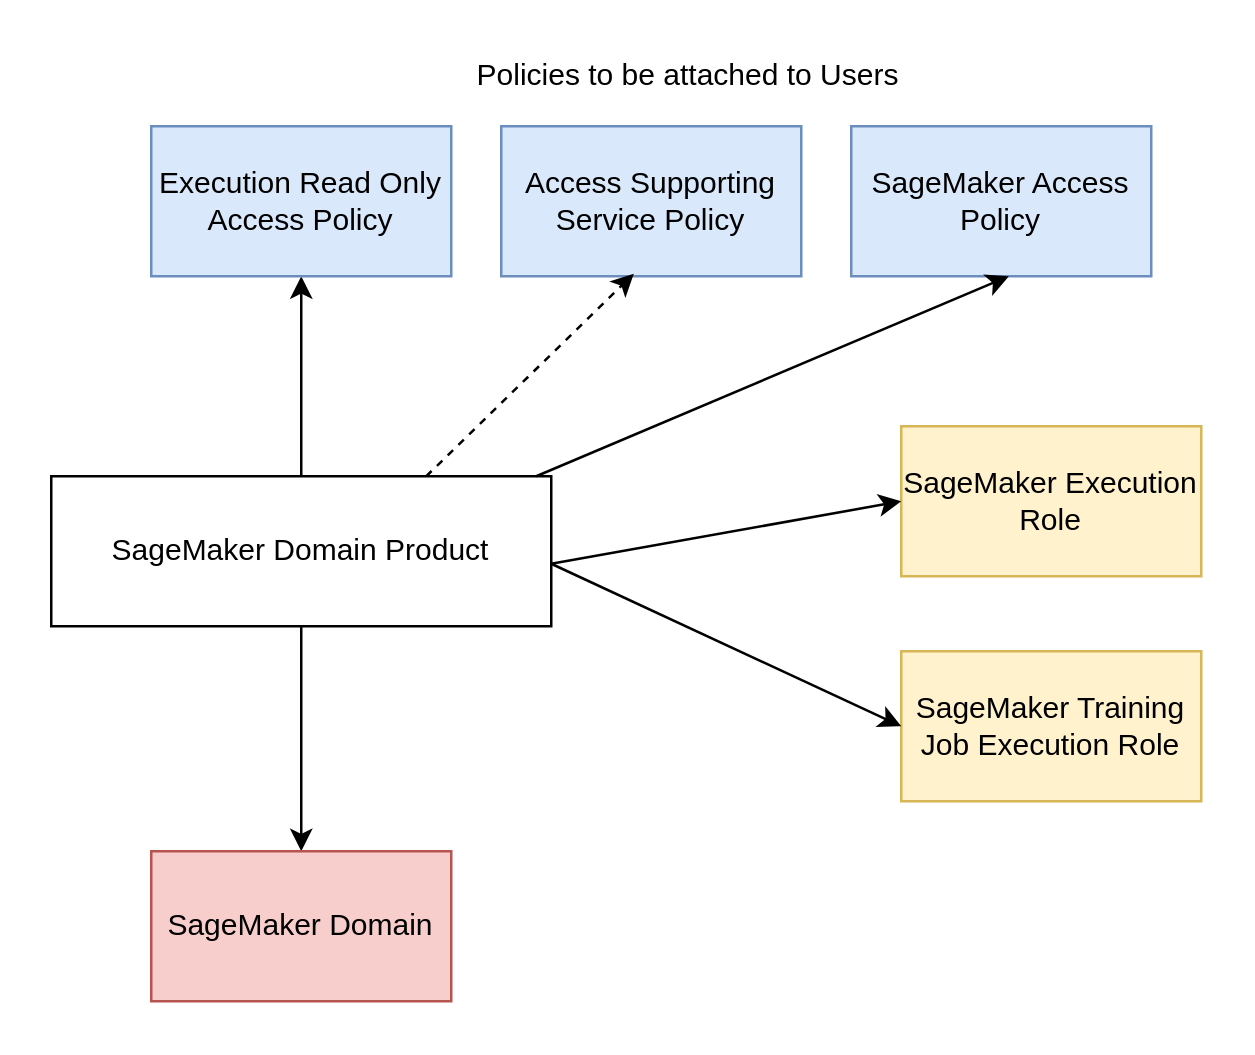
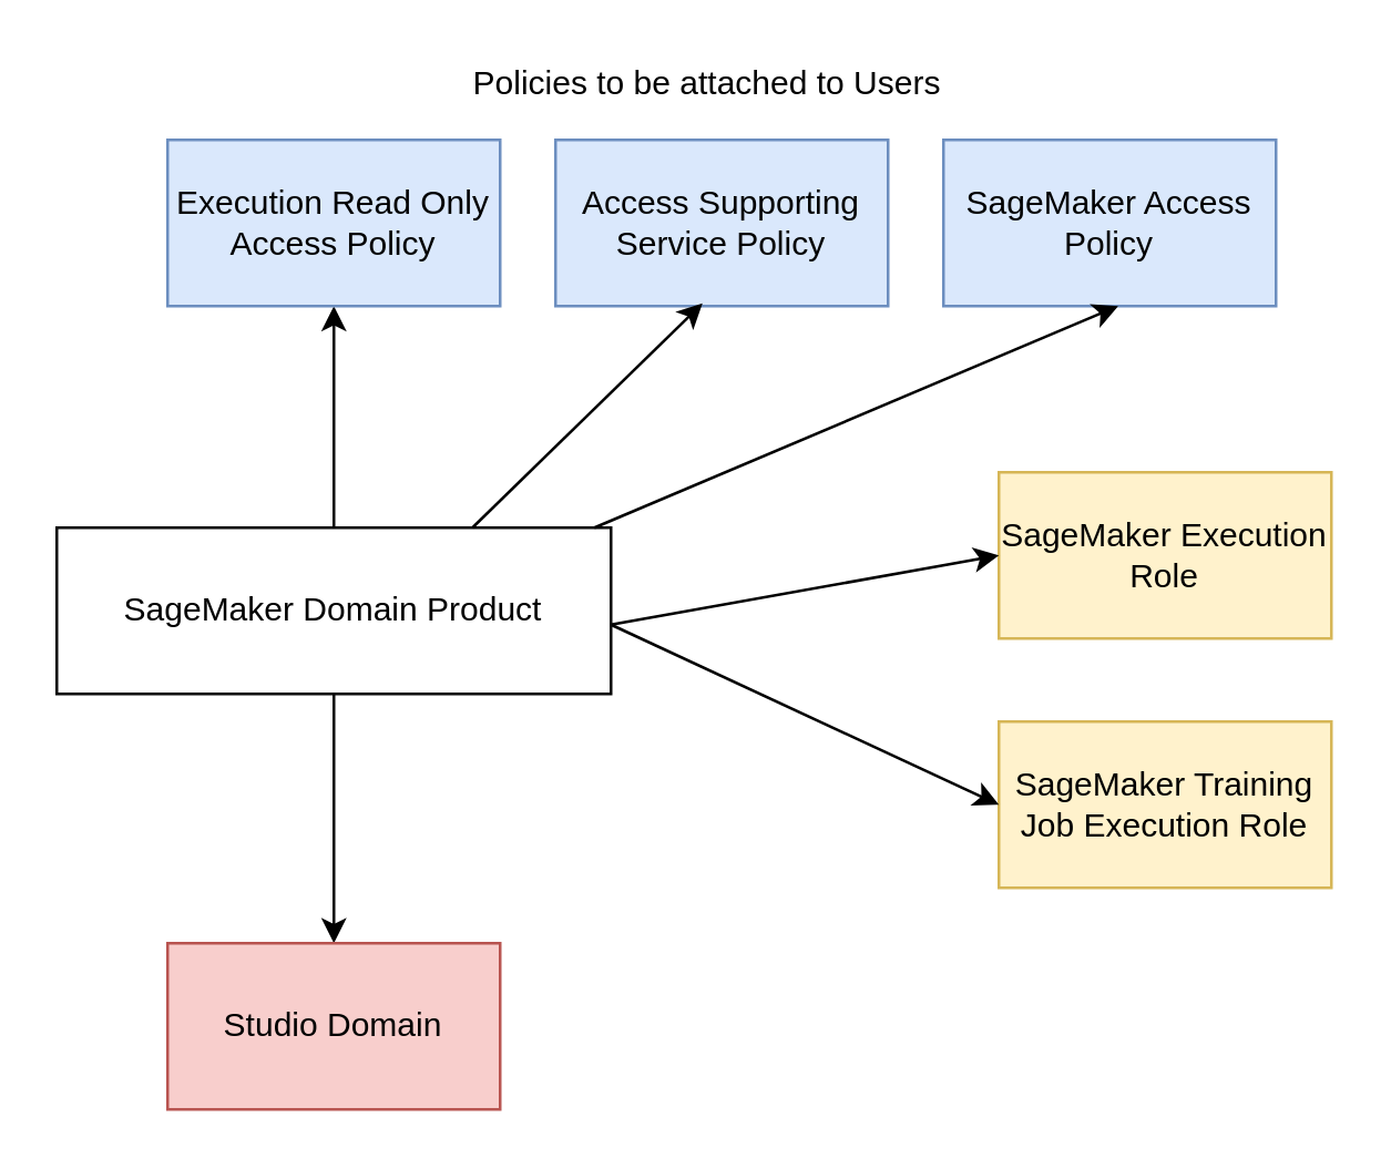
  <mxCell id="0" />
  <mxCell id="1" parent="0" />
  <mxCell id="2" value="" style="edgeStyle=orthogonalEdgeStyle;rounded=0;orthogonalLoop=1;jettySize=auto;html=1;" edge="1" parent="1" source="4" target="5"><mxGeometry relative="1" as="geometry" /></mxCell>
  <mxCell id="3" value="" style="edgeStyle=orthogonalEdgeStyle;rounded=0;orthogonalLoop=1;jettySize=auto;html=1;" edge="1" parent="1" source="4" target="15"><mxGeometry relative="1" as="geometry" /></mxCell>
  <mxCell id="4" value="SageMaker Domain Product" style="rounded=0;whiteSpace=wrap;html=1;" vertex="1" parent="1"><mxGeometry x="20" y="190" width="200" height="60" as="geometry" /></mxCell>
  <mxCell id="5" value="Execution Read Only Access Policy" style="whiteSpace=wrap;html=1;rounded=0;fillColor=#dae8fc;strokeColor=#6c8ebf;" vertex="1" parent="1"><mxGeometry x="60" y="50" width="120" height="60" as="geometry" /></mxCell>
  <mxCell id="6" value="Access Supporting Service Policy" style="whiteSpace=wrap;html=1;rounded=0;fillColor=#dae8fc;strokeColor=#6c8ebf;" vertex="1" parent="1"><mxGeometry x="200" y="50" width="120" height="60" as="geometry" /></mxCell>
- <mxCell id="7" value="" style="endArrow=classic;html=1;exitX=0.75;exitY=0;exitDx=0;exitDy=0;entryX=0.442;entryY=0.983;entryDx=0;entryDy=0;entryPerimeter=0;dashed=1;" edge="1" parent="1" source="4" target="6"><mxGeometry width="50" height="50" relative="1" as="geometry"><mxPoint x="210" y="170" as="sourcePoint" /><mxPoint x="260" y="120" as="targetPoint" /></mxGeometry></mxCell>
+ <mxCell id="7" value="" style="endArrow=classic;html=1;exitX=0.75;exitY=0;exitDx=0;exitDy=0;entryX=0.442;entryY=0.983;entryDx=0;entryDy=0;entryPerimeter=0;" edge="1" parent="1" source="4" target="6"><mxGeometry width="50" height="50" relative="1" as="geometry"><mxPoint x="210" y="170" as="sourcePoint" /><mxPoint x="260" y="120" as="targetPoint" /></mxGeometry></mxCell>
  <mxCell id="8" value="SageMaker Access Policy" style="whiteSpace=wrap;html=1;rounded=0;fillColor=#dae8fc;strokeColor=#6c8ebf;" vertex="1" parent="1"><mxGeometry x="340" y="50" width="120" height="60" as="geometry" /></mxCell>
  <mxCell id="9" value="" style="endArrow=classic;html=1;exitX=0.97;exitY=0;exitDx=0;exitDy=0;entryX=0.442;entryY=0.983;entryDx=0;entryDy=0;entryPerimeter=0;exitPerimeter=0;" edge="1" parent="1" source="4"><mxGeometry width="50" height="50" relative="1" as="geometry"><mxPoint x="320" y="191.02" as="sourcePoint" /><mxPoint x="403.04" y="110" as="targetPoint" /></mxGeometry></mxCell>
- <mxCell id="10" value="Policies to be attached to Users" style="text;html=1;strokeColor=none;fillColor=none;align=center;verticalAlign=middle;whiteSpace=wrap;rounded=0;" vertex="1" parent="1"><mxGeometry x="170" y="20" width="210" height="20" as="geometry" /></mxCell>
+ <mxCell id="10" value="Policies to be attached to Users" style="text;html=1;strokeColor=none;fillColor=none;align=center;verticalAlign=middle;whiteSpace=wrap;rounded=0;" vertex="1" parent="1"><mxGeometry x="150" y="20" width="210" height="20" as="geometry" /></mxCell>
  <mxCell id="11" value="SageMaker Execution Role" style="whiteSpace=wrap;html=1;rounded=0;fillColor=#fff2cc;strokeColor=#d6b656;" vertex="1" parent="1"><mxGeometry x="360" y="170" width="120" height="60" as="geometry" /></mxCell>
  <mxCell id="12" value="SageMaker Training Job Execution Role" style="whiteSpace=wrap;html=1;rounded=0;fillColor=#fff2cc;strokeColor=#d6b656;" vertex="1" parent="1"><mxGeometry x="360" y="260" width="120" height="60" as="geometry" /></mxCell>
  <mxCell id="13" value="" style="endArrow=classic;html=1;entryX=0;entryY=0.5;entryDx=0;entryDy=0;" edge="1" parent="1" target="11"><mxGeometry width="50" height="50" relative="1" as="geometry"><mxPoint x="220" y="225" as="sourcePoint" /><mxPoint x="270" y="175" as="targetPoint" /></mxGeometry></mxCell>
  <mxCell id="14" value="" style="endArrow=classic;html=1;entryX=0;entryY=0.5;entryDx=0;entryDy=0;" edge="1" parent="1" target="12"><mxGeometry width="50" height="50" relative="1" as="geometry"><mxPoint x="220" y="225" as="sourcePoint" /><mxPoint x="270" y="175" as="targetPoint" /></mxGeometry></mxCell>
- <mxCell id="15" value="SageMaker Domain" style="whiteSpace=wrap;html=1;rounded=0;fillColor=#f8cecc;strokeColor=#b85450;" vertex="1" parent="1"><mxGeometry x="60" y="340" width="120" height="60" as="geometry" /></mxCell>
+ <mxCell id="15" value="Studio Domain" style="whiteSpace=wrap;html=1;rounded=0;fillColor=#f8cecc;strokeColor=#b85450;" vertex="1" parent="1"><mxGeometry x="60" y="340" width="120" height="60" as="geometry" /></mxCell>
